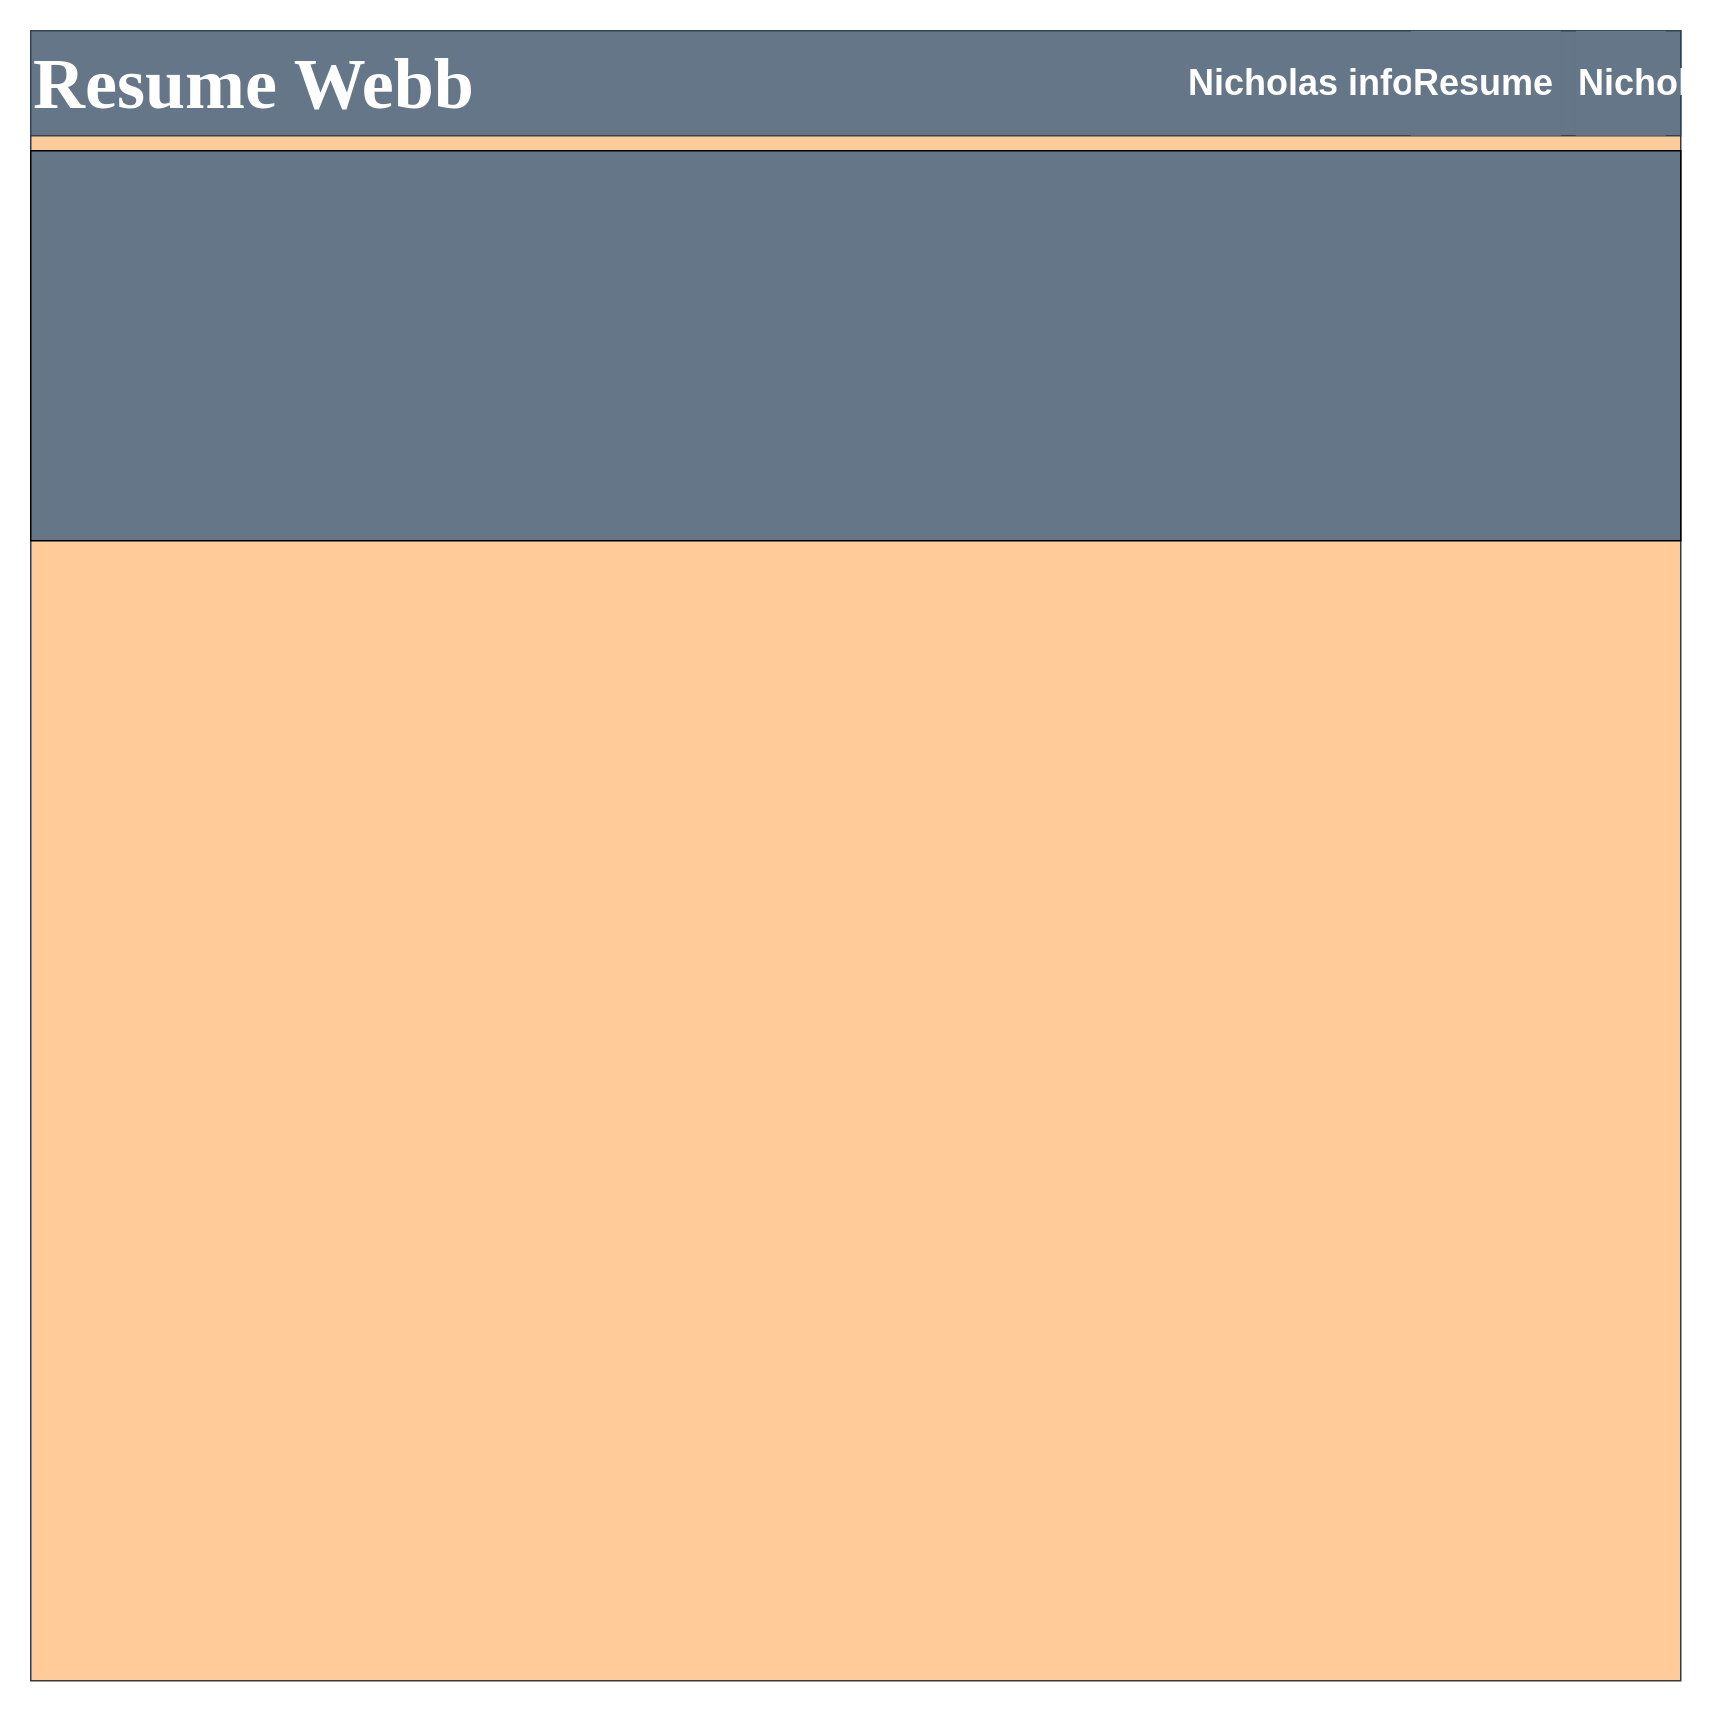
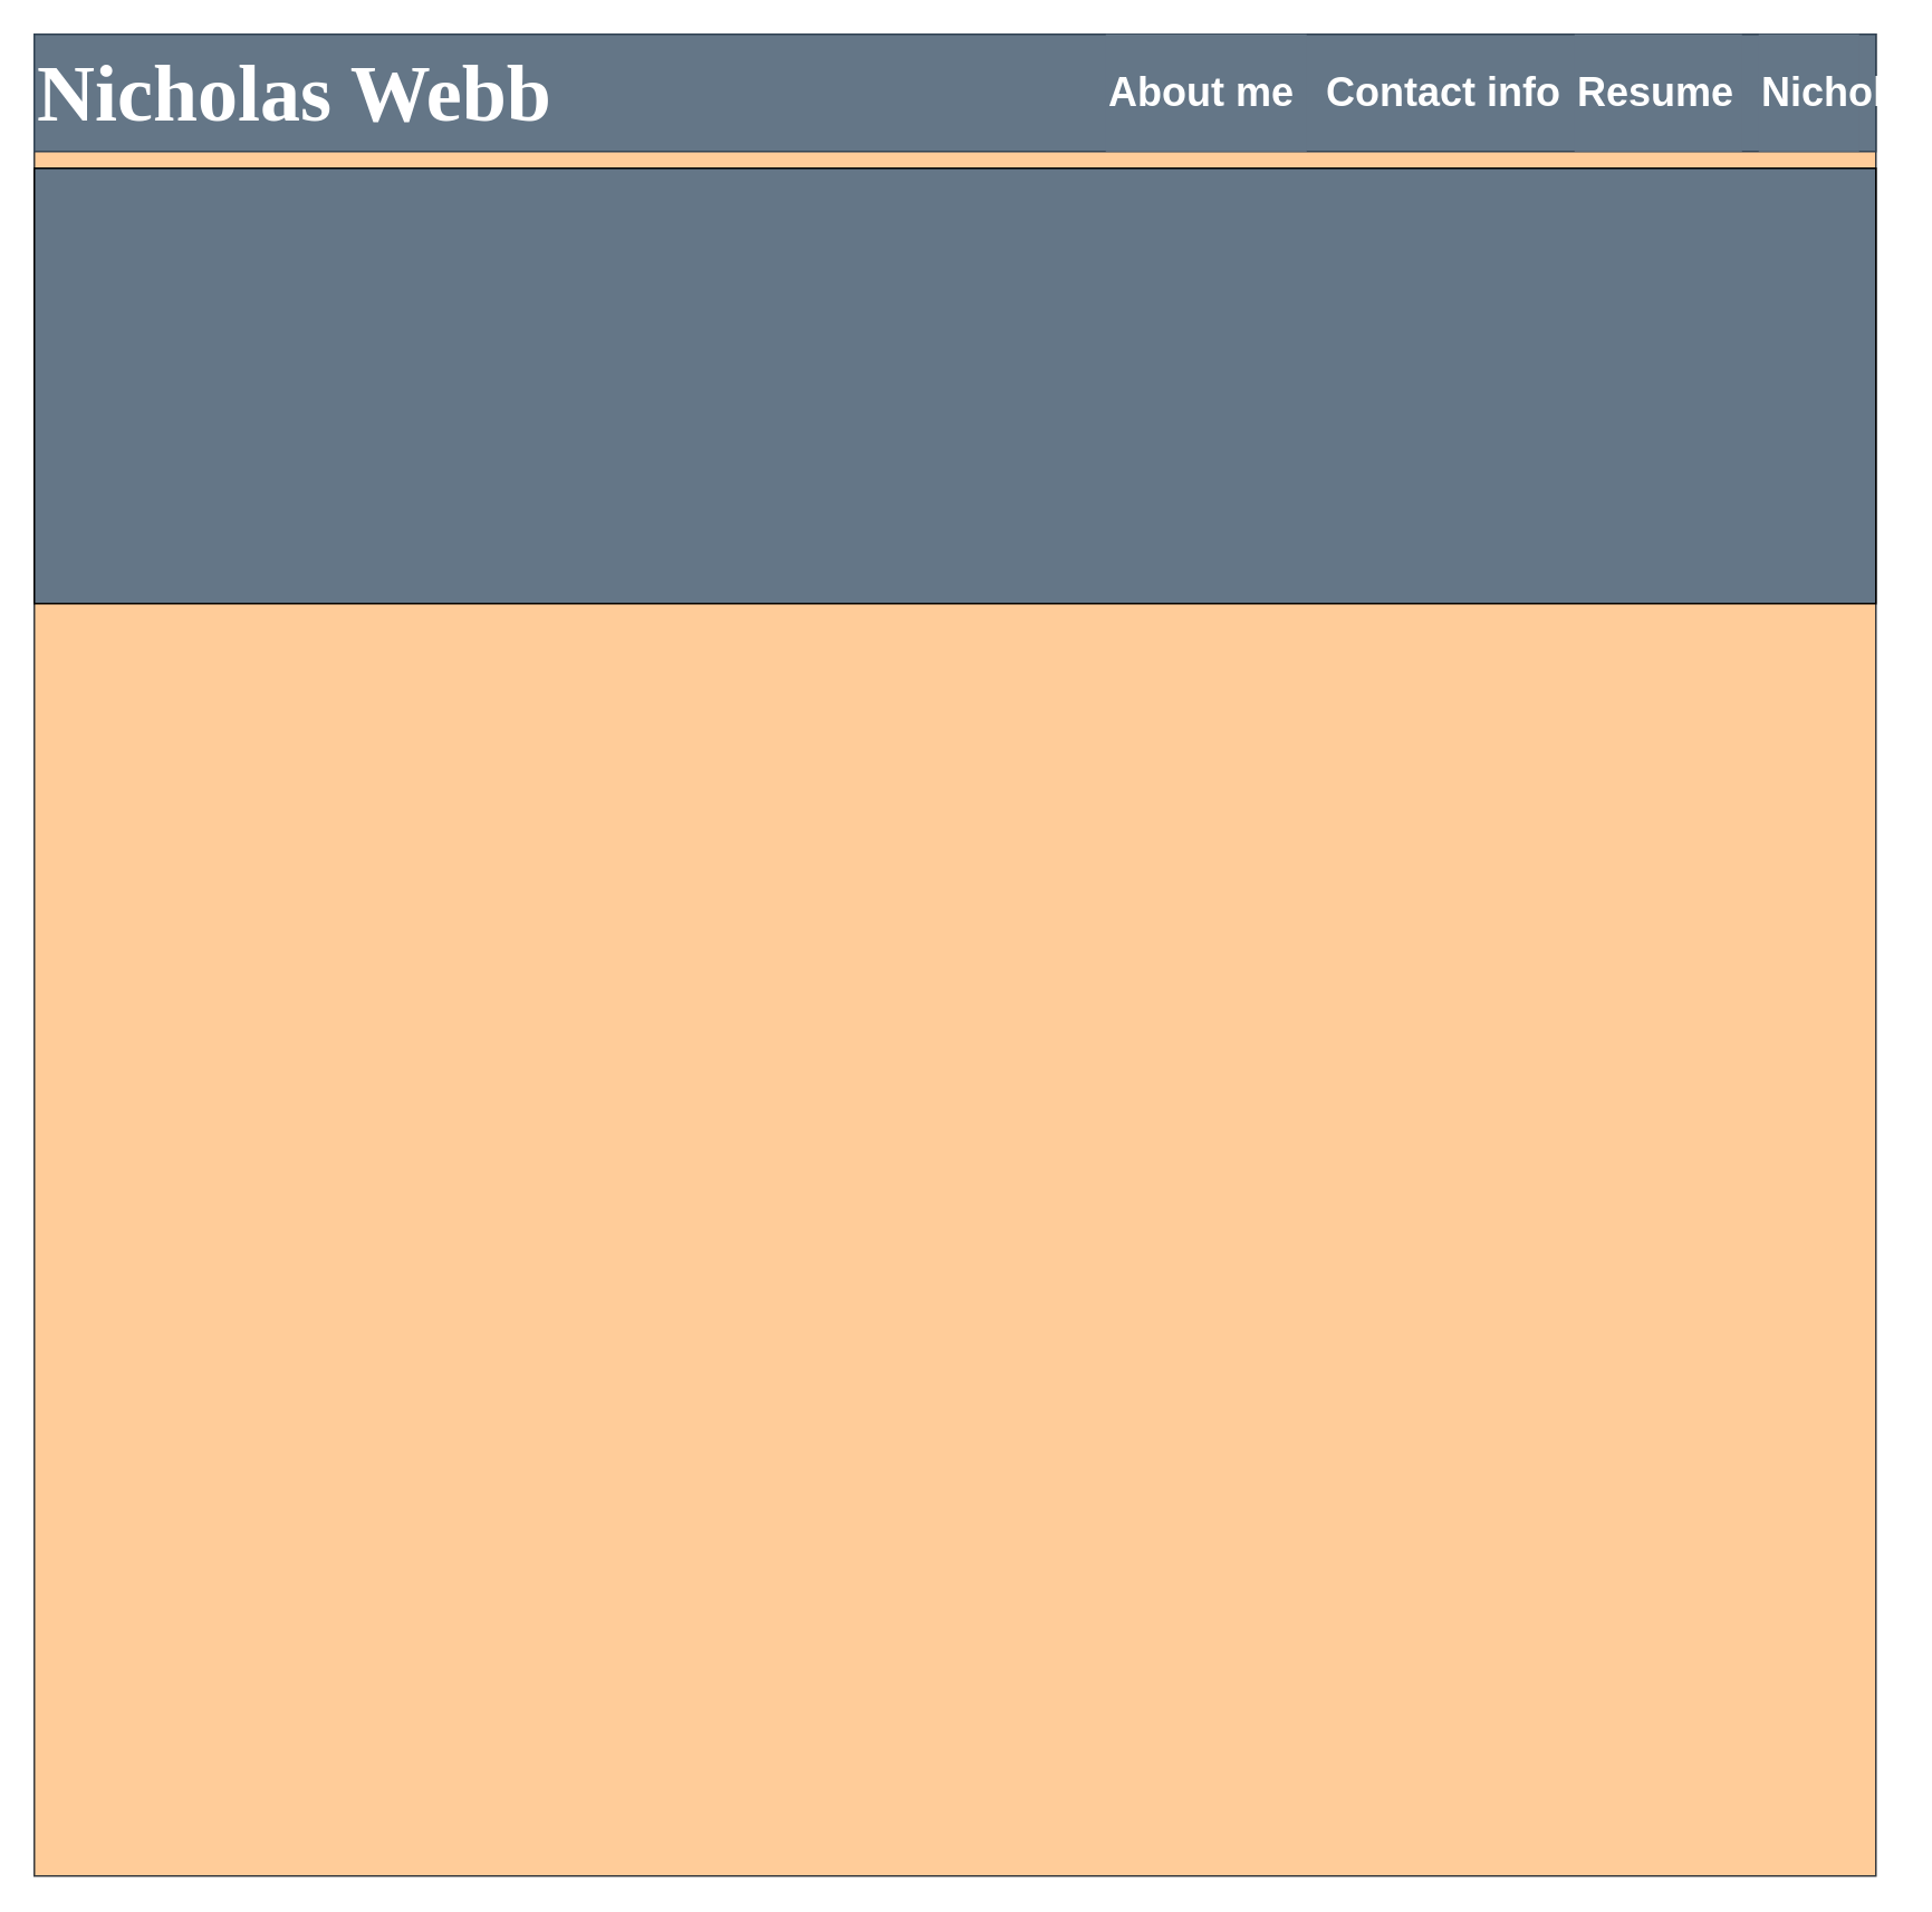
  <mxCell id="0" />
  <mxCell id="1" parent="0" />
  <mxCell id="2" value="" style="whiteSpace=wrap;html=1;aspect=fixed;fillColor=#ffcc99;strokeColor=#36393d;" vertex="1" parent="1"><mxGeometry x="20" width="1100" height="1100" as="geometry" y="20" /></mxCell>
- <mxCell id="3" value="&lt;h1&gt;&lt;font face=&quot;Times New Roman&quot; style=&quot;font-size: 48px&quot;&gt;Resume Webb&lt;/font&gt;&lt;/h1&gt;" style="rounded=0;whiteSpace=wrap;html=1;fillColor=#647687;strokeColor=#314354;fontColor=#ffffff;align=left;" vertex="1" parent="1"><mxGeometry x="20" width="1100" height="70" as="geometry" y="20" /></mxCell>
- <mxCell id="5" value="&lt;h1&gt;Nicholas info&lt;/h1&gt;" style="rounded=0;whiteSpace=wrap;html=1;fillColor=none;strokeColor=none;fontColor=#ffffff;align=left;" vertex="1" parent="1"><mxGeometry x="790" width="160" height="70" as="geometry" y="20" /></mxCell>
+ <mxCell id="3" value="&lt;h1&gt;&lt;font face=&quot;Times New Roman&quot; style=&quot;font-size: 48px&quot;&gt;Nicholas Webb&lt;/font&gt;&lt;/h1&gt;" style="rounded=0;whiteSpace=wrap;html=1;fillColor=#647687;strokeColor=#314354;fontColor=#ffffff;align=left;" vertex="1" parent="1"><mxGeometry x="20" width="1100" height="70" as="geometry" y="20" /></mxCell>
+ <mxCell id="4" value="&lt;h1&gt;About me&lt;/h1&gt;" style="rounded=0;whiteSpace=wrap;html=1;fillColor=#647687;strokeColor=none;fontColor=#ffffff;align=left;" vertex="1" parent="1"><mxGeometry x="660" width="120" height="70" as="geometry" y="20" /></mxCell>
+ <mxCell id="5" value="&lt;h1&gt;Contact info&lt;/h1&gt;" style="rounded=0;whiteSpace=wrap;html=1;fillColor=none;strokeColor=none;fontColor=#ffffff;align=left;" vertex="1" parent="1"><mxGeometry x="790" width="160" height="70" as="geometry" y="20" /></mxCell>
  <mxCell id="6" value="&lt;h1&gt;Resume&lt;/h1&gt;" style="rounded=0;whiteSpace=wrap;html=1;fillColor=#647687;strokeColor=none;fontColor=#ffffff;align=left;" vertex="1" parent="1"><mxGeometry x="940" width="100" height="70" as="geometry" y="20" /></mxCell>
  <mxCell id="7" value="&lt;h1&gt;Nicholas&lt;/h1&gt;" style="rounded=0;whiteSpace=wrap;html=1;fillColor=#647687;strokeColor=none;fontColor=#ffffff;align=left;" vertex="1" parent="1"><mxGeometry x="1050" width="60" height="70" as="geometry" y="20" /></mxCell>
  <mxCell id="8" value="" style="rounded=0;whiteSpace=wrap;html=1;fontFamily=Times New Roman;fontSize=48;strokeColor=default;fillColor=#647687;" vertex="1" parent="1"><mxGeometry x="20" y="100" width="1100" height="260" as="geometry" /></mxCell>
